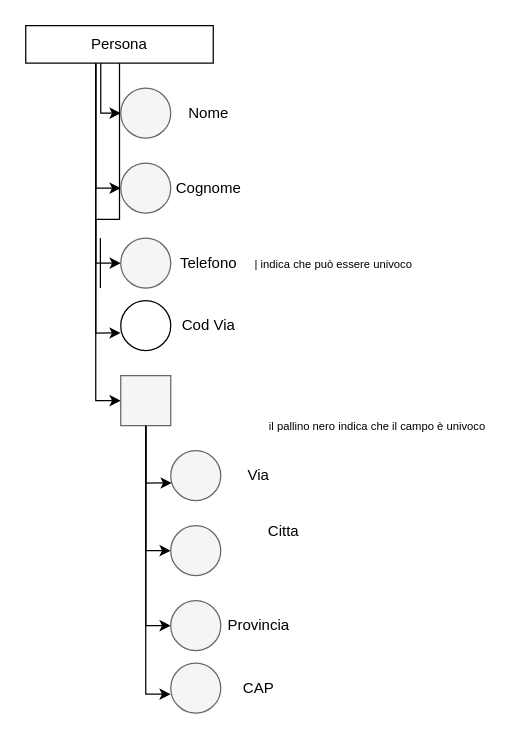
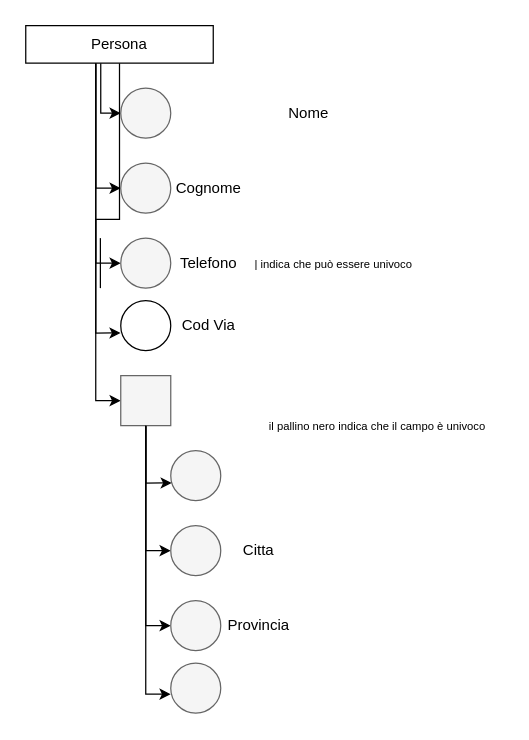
  <mxCell id="0" />
  <mxCell id="1" parent="0" />
  <mxCell id="2" value="" style="edgeStyle=orthogonalEdgeStyle;rounded=0;orthogonalLoop=1;jettySize=auto;html=1;" edge="1" parent="1" source="6" target="7"><mxGeometry relative="1" as="geometry"><Array as="points"><mxPoint x="80" y="90" /></Array></mxGeometry></mxCell>
  <mxCell id="3" style="edgeStyle=orthogonalEdgeStyle;rounded=0;orthogonalLoop=1;jettySize=auto;html=1;entryX=0;entryY=0.5;entryDx=0;entryDy=0;" edge="1" parent="1" source="6" target="9"><mxGeometry relative="1" as="geometry"><mxPoint x="80" y="160" as="targetPoint" /><Array as="points"><mxPoint x="76" y="150" /></Array></mxGeometry></mxCell>
  <mxCell id="4" style="edgeStyle=orthogonalEdgeStyle;rounded=0;orthogonalLoop=1;jettySize=auto;html=1;entryX=0;entryY=0.5;entryDx=0;entryDy=0;" edge="1" parent="1" source="6" target="12"><mxGeometry relative="1" as="geometry"><Array as="points"><mxPoint x="76" y="210" /></Array></mxGeometry></mxCell>
  <mxCell id="5" style="edgeStyle=orthogonalEdgeStyle;rounded=0;orthogonalLoop=1;jettySize=auto;html=1;entryX=0;entryY=0.5;entryDx=0;entryDy=0;" edge="1" parent="1" source="6" target="21"><mxGeometry relative="1" as="geometry" /></mxCell>
  <mxCell id="6" value="Persona" style="rounded=0;whiteSpace=wrap;html=1;" vertex="1" parent="1"><mxGeometry x="20" y="20" width="150" height="30" as="geometry" /></mxCell>
  <mxCell id="7" value="" style="ellipse;whiteSpace=wrap;html=1;aspect=fixed;fillColor=#f5f5f5;fontColor=#333333;strokeColor=#666666;" vertex="1" parent="1"><mxGeometry x="96" y="70" width="40" height="40" as="geometry" /></mxCell>
- <mxCell id="8" value="Nome" style="text;html=1;align=center;verticalAlign=middle;resizable=0;points=[];autosize=1;strokeColor=none;fillColor=none;" vertex="1" parent="1"><mxGeometry x="136" y="75" width="60" height="30" as="geometry" /></mxCell>
+ <mxCell id="8" value="Nome" style="text;html=1;align=center;verticalAlign=middle;resizable=0;points=[];autosize=1;strokeColor=none;fillColor=none;" vertex="1" parent="1"><mxGeometry x="216" y="75" width="60" height="30" as="geometry" /></mxCell>
  <mxCell id="9" value="" style="ellipse;whiteSpace=wrap;html=1;aspect=fixed;fillColor=#f5f5f5;fontColor=#333333;strokeColor=#666666;" vertex="1" parent="1"><mxGeometry x="96" y="130" width="40" height="40" as="geometry" /></mxCell>
  <mxCell id="10" value="Cognome" style="text;html=1;align=center;verticalAlign=middle;resizable=0;points=[];autosize=1;strokeColor=none;fillColor=none;" vertex="1" parent="1"><mxGeometry x="126" y="135" width="80" height="30" as="geometry" /></mxCell>
  <mxCell id="11" value="Telefono" style="text;html=1;align=center;verticalAlign=middle;resizable=0;points=[];autosize=1;strokeColor=none;fillColor=none;" vertex="1" parent="1"><mxGeometry x="131" y="195" width="70" height="30" as="geometry" /></mxCell>
  <mxCell id="12" value="" style="ellipse;whiteSpace=wrap;html=1;aspect=fixed;fillColor=#f5f5f5;fontColor=#333333;strokeColor=#666666;" vertex="1" parent="1"><mxGeometry x="96" y="190" width="40" height="40" as="geometry" /></mxCell>
  <mxCell id="13" value="" style="endArrow=none;html=1;rounded=0;" edge="1" parent="1"><mxGeometry width="50" height="50" relative="1" as="geometry"><mxPoint x="79.71" y="230" as="sourcePoint" /><mxPoint x="79.71" y="190" as="targetPoint" /></mxGeometry></mxCell>
  <mxCell id="14" value="&lt;font style=&quot;font-size: 9px;&quot;&gt;| indica che può essere univoco&lt;/font&gt;" style="text;html=1;align=center;verticalAlign=middle;resizable=0;points=[];autosize=1;strokeColor=none;fillColor=none;" vertex="1" parent="1"><mxGeometry x="201" y="195" width="130" height="30" as="geometry" /></mxCell>
  <mxCell id="15" value="" style="ellipse;whiteSpace=wrap;html=1;aspect=fixed;" vertex="1" parent="1"><mxGeometry x="96" y="240" width="40" height="40" as="geometry" /></mxCell>
  <mxCell id="16" value="Cod Via" style="text;html=1;align=center;verticalAlign=middle;resizable=0;points=[];autosize=1;strokeColor=none;fillColor=none;" vertex="1" parent="1"><mxGeometry x="136" y="245" width="60" height="30" as="geometry" /></mxCell>
  <mxCell id="17" style="edgeStyle=orthogonalEdgeStyle;rounded=0;orthogonalLoop=1;jettySize=auto;html=1;entryX=-0.002;entryY=0.647;entryDx=0;entryDy=0;entryPerimeter=0;" edge="1" parent="1" source="6" target="15"><mxGeometry relative="1" as="geometry"><Array as="points"><mxPoint x="76" y="266" /></Array></mxGeometry></mxCell>
  <mxCell id="18" value="&lt;font style=&quot;font-size: 9px;&quot;&gt;il pallino nero indica che il campo è univoco&lt;/font&gt;" style="text;html=1;align=center;verticalAlign=middle;resizable=0;points=[];autosize=1;strokeColor=none;fillColor=none;" vertex="1" parent="1"><mxGeometry x="201" y="325" width="200" height="30" as="geometry" /></mxCell>
  <mxCell id="19" style="edgeStyle=orthogonalEdgeStyle;rounded=0;orthogonalLoop=1;jettySize=auto;html=1;entryX=0;entryY=0.5;entryDx=0;entryDy=0;" edge="1" parent="1" source="21" target="26"><mxGeometry relative="1" as="geometry" /></mxCell>
  <mxCell id="20" style="edgeStyle=orthogonalEdgeStyle;rounded=0;orthogonalLoop=1;jettySize=auto;html=1;entryX=0;entryY=0.5;entryDx=0;entryDy=0;" edge="1" parent="1" source="21" target="25"><mxGeometry relative="1" as="geometry" /></mxCell>
  <mxCell id="21" value="" style="whiteSpace=wrap;html=1;aspect=fixed;fillColor=#f5f5f5;fontColor=#333333;strokeColor=#666666;" vertex="1" parent="1"><mxGeometry x="96" y="300" width="40" height="40" as="geometry" /></mxCell>
  <mxCell id="22" value="" style="ellipse;whiteSpace=wrap;html=1;aspect=fixed;fillColor=#f5f5f5;fontColor=#333333;strokeColor=#666666;" vertex="1" parent="1"><mxGeometry x="136" y="360" width="40" height="40" as="geometry" /></mxCell>
- <mxCell id="23" value="Via" style="text;html=1;align=center;verticalAlign=middle;resizable=0;points=[];autosize=1;strokeColor=none;fillColor=none;" vertex="1" parent="1"><mxGeometry x="186" y="365" width="40" height="30" as="geometry" /></mxCell>
- <mxCell id="24" value="Citta" style="text;html=1;align=center;verticalAlign=middle;resizable=0;points=[];autosize=1;strokeColor=none;fillColor=none;" vertex="1" parent="1"><mxGeometry x="201" y="410" width="50" height="30" as="geometry" /></mxCell>
+ <mxCell id="24" value="Citta" style="text;html=1;align=center;verticalAlign=middle;resizable=0;points=[];autosize=1;strokeColor=none;fillColor=none;" vertex="1" parent="1"><mxGeometry x="181" y="425" width="50" height="30" as="geometry" /></mxCell>
  <mxCell id="25" value="" style="ellipse;whiteSpace=wrap;html=1;aspect=fixed;fillColor=#f5f5f5;fontColor=#333333;strokeColor=#666666;" vertex="1" parent="1"><mxGeometry x="136" y="420" width="40" height="40" as="geometry" /></mxCell>
  <mxCell id="26" value="" style="ellipse;whiteSpace=wrap;html=1;aspect=fixed;fillColor=#f5f5f5;fontColor=#333333;strokeColor=#666666;" vertex="1" parent="1"><mxGeometry x="136" y="480" width="40" height="40" as="geometry" /></mxCell>
  <mxCell id="27" value="Provincia" style="text;html=1;align=center;verticalAlign=middle;resizable=0;points=[];autosize=1;strokeColor=none;fillColor=none;" vertex="1" parent="1"><mxGeometry x="171" y="485" width="70" height="30" as="geometry" /></mxCell>
  <mxCell id="28" value="" style="ellipse;whiteSpace=wrap;html=1;aspect=fixed;fillColor=#f5f5f5;fontColor=#333333;strokeColor=#666666;" vertex="1" parent="1"><mxGeometry x="136" y="530" width="40" height="40" as="geometry" /></mxCell>
- <mxCell id="29" value="CAP" style="text;html=1;align=center;verticalAlign=middle;resizable=0;points=[];autosize=1;strokeColor=none;fillColor=none;" vertex="1" parent="1"><mxGeometry x="181" y="535" width="50" height="30" as="geometry" /></mxCell>
  <mxCell id="30" style="edgeStyle=orthogonalEdgeStyle;rounded=0;orthogonalLoop=1;jettySize=auto;html=1;entryX=0.021;entryY=0.647;entryDx=0;entryDy=0;entryPerimeter=0;" edge="1" parent="1" source="21" target="22"><mxGeometry relative="1" as="geometry" /></mxCell>
  <mxCell id="31" style="edgeStyle=orthogonalEdgeStyle;rounded=0;orthogonalLoop=1;jettySize=auto;html=1;entryX=-0.001;entryY=0.62;entryDx=0;entryDy=0;entryPerimeter=0;" edge="1" parent="1" source="21" target="28"><mxGeometry relative="1" as="geometry" /></mxCell>
